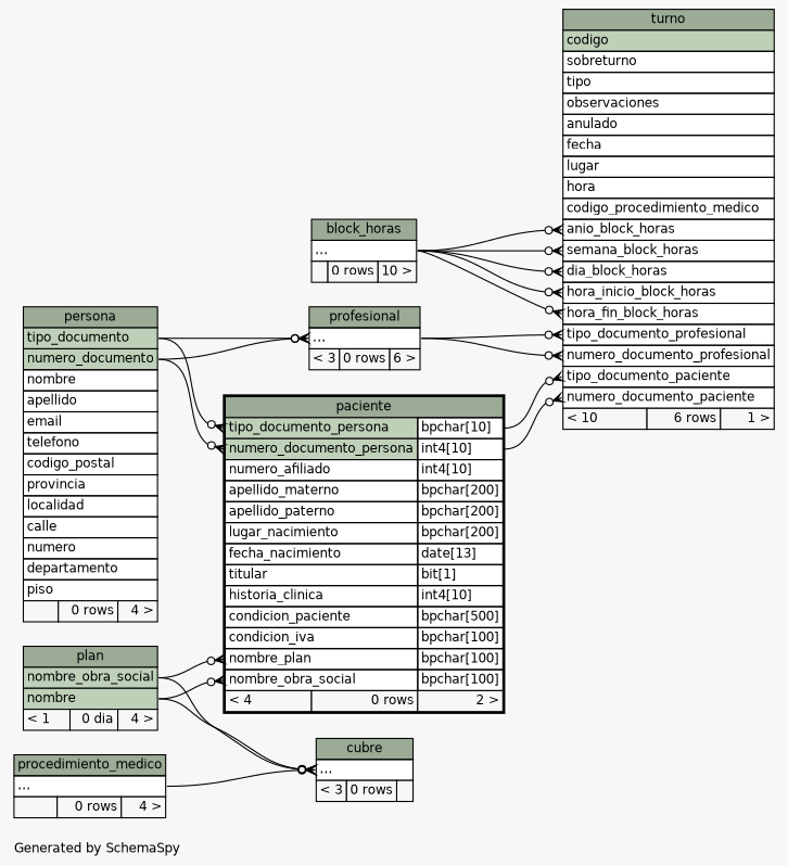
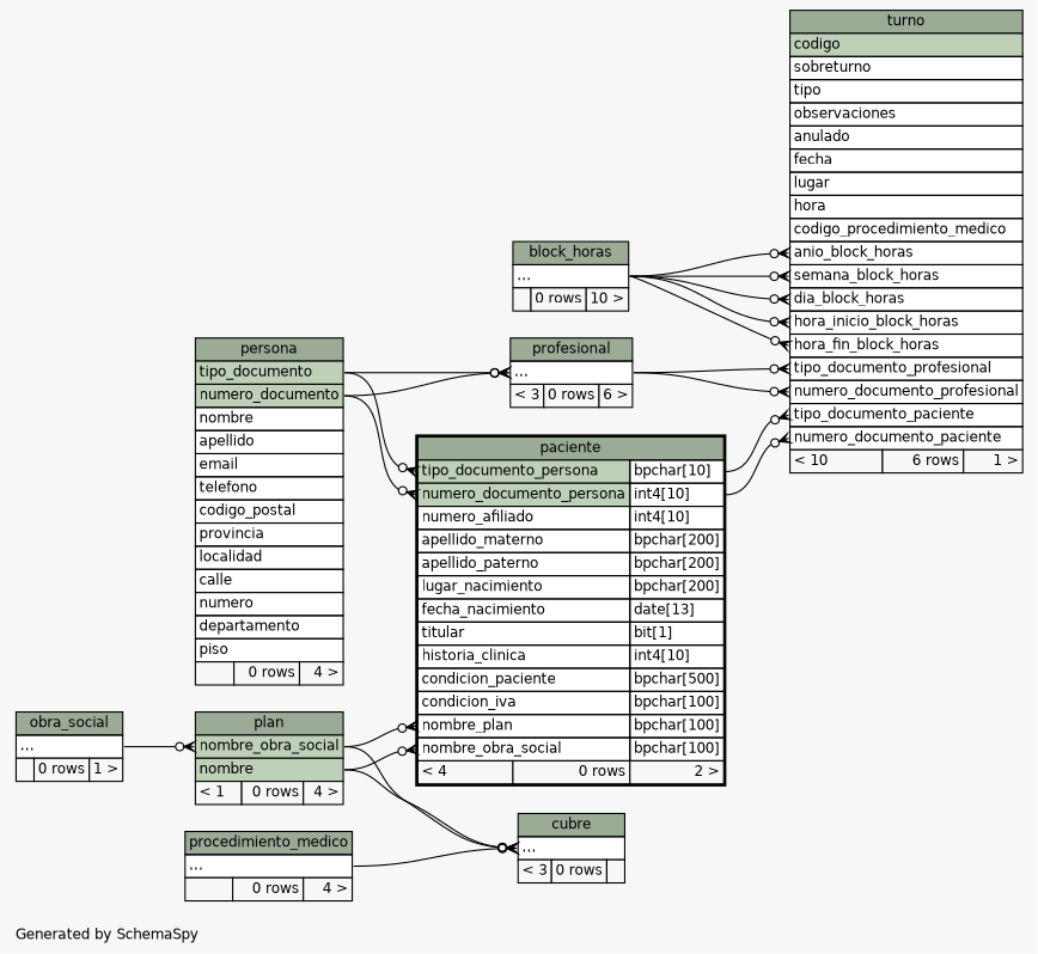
  digraph {
    bgcolor="#f7f7f7"
    fontname=Helvetica
    fontsize=11
    label="\nGenerated by SchemaSpy"
    labeljust=l
    nodesep=0.18
    rankdir=RL
    ranksep=0.46
    node [fontname=Helvetica fontsize=11 shape=plaintext]
    edge [arrowhead=none arrowsize=0.8 arrowtail=crowodot dir=back headport="elipses:e" tailport="elipses:w"]
    n1 [label=<     <TABLE BORDER="0" CELLBORDER="1" CELLSPACING="0" BGCOLOR="#ffffff">       <TR><TD COLSPAN="3" BGCOLOR="#9bab96" ALIGN="CENTER">turno</TD></TR>       <TR><TD PORT="codigo" COLSPAN="3" BGCOLOR="#bed1b8" ALIGN="LEFT">codigo</TD></TR>       <TR><TD PORT="sobreturno" COLSPAN="3" ALIGN="LEFT">sobreturno</TD></TR>       <TR><TD PORT="tipo" COLSPAN="3" ALIGN="LEFT">tipo</TD></TR>       <TR><TD PORT="observaciones" COLSPAN="3" ALIGN="LEFT">observaciones</TD></TR>       <TR><TD PORT="anulado" COLSPAN="3" ALIGN="LEFT">anulado</TD></TR>       <TR><TD PORT="fecha" COLSPAN="3" ALIGN="LEFT">fecha</TD></TR>       <TR><TD PORT="lugar" COLSPAN="3" ALIGN="LEFT">lugar</TD></TR>       <TR><TD PORT="hora" COLSPAN="3" ALIGN="LEFT">hora</TD></TR>       <TR><TD PORT="codigo_procedimiento_medico" COLSPAN="3" ALIGN="LEFT">codigo_procedimiento_medico</TD></TR>       <TR><TD PORT="anio_block_horas" COLSPAN="3" ALIGN="LEFT">anio_block_horas</TD></TR>       <TR><TD PORT="semana_block_horas" COLSPAN="3" ALIGN="LEFT">semana_block_horas</TD></TR>       <TR><TD PORT="dia_block_horas" COLSPAN="3" ALIGN="LEFT">dia_block_horas</TD></TR>       <TR><TD PORT="hora_inicio_block_horas" COLSPAN="3" ALIGN="LEFT">hora_inicio_block_horas</TD></TR>       <TR><TD PORT="hora_fin_block_horas" COLSPAN="3" ALIGN="LEFT">hora_fin_block_horas</TD></TR>       <TR><TD PORT="tipo_documento_profesional" COLSPAN="3" ALIGN="LEFT">tipo_documento_profesional</TD></TR>       <TR><TD PORT="numero_documento_profesional" COLSPAN="3" ALIGN="LEFT">numero_documento_profesional</TD></TR>       <TR><TD PORT="tipo_documento_paciente" COLSPAN="3" ALIGN="LEFT">tipo_documento_paciente</TD></TR>       <TR><TD PORT="numero_documento_paciente" COLSPAN="3" ALIGN="LEFT">numero_documento_paciente</TD></TR>       <TR><TD ALIGN="LEFT" BGCOLOR="#f7f7f7">&lt; 10</TD><TD ALIGN="RIGHT" BGCOLOR="#f7f7f7">6 rows</TD><TD ALIGN="RIGHT" BGCOLOR="#f7f7f7">1 &gt;</TD></TR>     </TABLE>>]
    n2 [label=<     <TABLE BORDER="2" CELLBORDER="1" CELLSPACING="0" BGCOLOR="#ffffff">       <TR><TD COLSPAN="3" BGCOLOR="#9bab96" ALIGN="CENTER">paciente</TD></TR>       <TR><TD PORT="tipo_documento_persona" COLSPAN="2" BGCOLOR="#bed1b8" ALIGN="LEFT">tipo_documento_persona</TD><TD PORT="tipo_documento_persona.type" ALIGN="LEFT">bpchar[10]</TD></TR>       <TR><TD PORT="numero_documento_persona" COLSPAN="2" BGCOLOR="#bed1b8" ALIGN="LEFT">numero_documento_persona</TD><TD PORT="numero_documento_persona.type" ALIGN="LEFT">int4[10]</TD></TR>       <TR><TD PORT="numero_afiliado" COLSPAN="2" ALIGN="LEFT">numero_afiliado</TD><TD PORT="numero_afiliado.type" ALIGN="LEFT">int4[10]</TD></TR>       <TR><TD PORT="apellido_materno" COLSPAN="2" ALIGN="LEFT">apellido_materno</TD><TD PORT="apellido_materno.type" ALIGN="LEFT">bpchar[200]</TD></TR>       <TR><TD PORT="apellido_paterno" COLSPAN="2" ALIGN="LEFT">apellido_paterno</TD><TD PORT="apellido_paterno.type" ALIGN="LEFT">bpchar[200]</TD></TR>       <TR><TD PORT="lugar_nacimiento" COLSPAN="2" ALIGN="LEFT">lugar_nacimiento</TD><TD PORT="lugar_nacimiento.type" ALIGN="LEFT">bpchar[200]</TD></TR>       <TR><TD PORT="fecha_nacimiento" COLSPAN="2" ALIGN="LEFT">fecha_nacimiento</TD><TD PORT="fecha_nacimiento.type" ALIGN="LEFT">date[13]</TD></TR>       <TR><TD PORT="titular" COLSPAN="2" ALIGN="LEFT">titular</TD><TD PORT="titular.type" ALIGN="LEFT">bit[1]</TD></TR>       <TR><TD PORT="historia_clinica" COLSPAN="2" ALIGN="LEFT">historia_clinica</TD><TD PORT="historia_clinica.type" ALIGN="LEFT">int4[10]</TD></TR>       <TR><TD PORT="condicion_paciente" COLSPAN="2" ALIGN="LEFT">condicion_paciente</TD><TD PORT="condicion_paciente.type" ALIGN="LEFT">bpchar[500]</TD></TR>       <TR><TD PORT="condicion_iva" COLSPAN="2" ALIGN="LEFT">condicion_iva</TD><TD PORT="condicion_iva.type" ALIGN="LEFT">bpchar[100]</TD></TR>       <TR><TD PORT="nombre_plan" COLSPAN="2" ALIGN="LEFT">nombre_plan</TD><TD PORT="nombre_plan.type" ALIGN="LEFT">bpchar[100]</TD></TR>       <TR><TD PORT="nombre_obra_social" COLSPAN="2" ALIGN="LEFT">nombre_obra_social</TD><TD PORT="nombre_obra_social.type" ALIGN="LEFT">bpchar[100]</TD></TR>       <TR><TD ALIGN="LEFT" BGCOLOR="#f7f7f7">&lt; 4</TD><TD ALIGN="RIGHT" BGCOLOR="#f7f7f7">0 rows</TD><TD ALIGN="RIGHT" BGCOLOR="#f7f7f7">2 &gt;</TD></TR>     </TABLE>>]
    n3 [label=<     <TABLE BORDER="0" CELLBORDER="1" CELLSPACING="0" BGCOLOR="#ffffff">       <TR><TD COLSPAN="3" BGCOLOR="#9bab96" ALIGN="CENTER">profesional</TD></TR>       <TR><TD PORT="elipses" COLSPAN="3" ALIGN="LEFT">...</TD></TR>       <TR><TD ALIGN="LEFT" BGCOLOR="#f7f7f7">&lt; 3</TD><TD ALIGN="RIGHT" BGCOLOR="#f7f7f7">0 rows</TD><TD ALIGN="RIGHT" BGCOLOR="#f7f7f7">6 &gt;</TD></TR>     </TABLE>>]
    n4 [label=<     <TABLE BORDER="0" CELLBORDER="1" CELLSPACING="0" BGCOLOR="#ffffff">       <TR><TD COLSPAN="3" BGCOLOR="#9bab96" ALIGN="CENTER">block_horas</TD></TR>       <TR><TD PORT="elipses" COLSPAN="3" ALIGN="LEFT">...</TD></TR>       <TR><TD ALIGN="LEFT" BGCOLOR="#f7f7f7">  </TD><TD ALIGN="RIGHT" BGCOLOR="#f7f7f7">0 rows</TD><TD ALIGN="RIGHT" BGCOLOR="#f7f7f7">10 &gt;</TD></TR>     </TABLE>>]
    n5 [label=<     <TABLE BORDER="0" CELLBORDER="1" CELLSPACING="0" BGCOLOR="#ffffff">       <TR><TD COLSPAN="3" BGCOLOR="#9bab96" ALIGN="CENTER">procedimiento_medico</TD></TR>       <TR><TD PORT="elipses" COLSPAN="3" ALIGN="LEFT">...</TD></TR>       <TR><TD ALIGN="LEFT" BGCOLOR="#f7f7f7">  </TD><TD ALIGN="RIGHT" BGCOLOR="#f7f7f7">0 rows</TD><TD ALIGN="RIGHT" BGCOLOR="#f7f7f7">4 &gt;</TD></TR>     </TABLE>>]
-   n6 [label=<     <TABLE BORDER="0" CELLBORDER="1" CELLSPACING="0" BGCOLOR="#ffffff">       <TR><TD COLSPAN="3" BGCOLOR="#9bab96" ALIGN="CENTER">plan</TD></TR>       <TR><TD PORT="nombre_obra_social" COLSPAN="3" BGCOLOR="#bed1b8" ALIGN="LEFT">nombre_obra_social</TD></TR>       <TR><TD PORT="nombre" COLSPAN="3" BGCOLOR="#bed1b8" ALIGN="LEFT">nombre</TD></TR>       <TR><TD ALIGN="LEFT" BGCOLOR="#f7f7f7">&lt; 1</TD><TD ALIGN="RIGHT" BGCOLOR="#f7f7f7">0 dia</TD><TD ALIGN="RIGHT" BGCOLOR="#f7f7f7">4 &gt;</TD></TR>     </TABLE>>]
+   n6 [label=<     <TABLE BORDER="0" CELLBORDER="1" CELLSPACING="0" BGCOLOR="#ffffff">       <TR><TD COLSPAN="3" BGCOLOR="#9bab96" ALIGN="CENTER">plan</TD></TR>       <TR><TD PORT="nombre_obra_social" COLSPAN="3" BGCOLOR="#bed1b8" ALIGN="LEFT">nombre_obra_social</TD></TR>       <TR><TD PORT="nombre" COLSPAN="3" BGCOLOR="#bed1b8" ALIGN="LEFT">nombre</TD></TR>       <TR><TD ALIGN="LEFT" BGCOLOR="#f7f7f7">&lt; 1</TD><TD ALIGN="RIGHT" BGCOLOR="#f7f7f7">0 rows</TD><TD ALIGN="RIGHT" BGCOLOR="#f7f7f7">4 &gt;</TD></TR>     </TABLE>>]
    n7 [label=<     <TABLE BORDER="0" CELLBORDER="1" CELLSPACING="0" BGCOLOR="#ffffff">       <TR><TD COLSPAN="3" BGCOLOR="#9bab96" ALIGN="CENTER">persona</TD></TR>       <TR><TD PORT="tipo_documento" COLSPAN="3" BGCOLOR="#bed1b8" ALIGN="LEFT">tipo_documento</TD></TR>       <TR><TD PORT="numero_documento" COLSPAN="3" BGCOLOR="#bed1b8" ALIGN="LEFT">numero_documento</TD></TR>       <TR><TD PORT="nombre" COLSPAN="3" ALIGN="LEFT">nombre</TD></TR>       <TR><TD PORT="apellido" COLSPAN="3" ALIGN="LEFT">apellido</TD></TR>       <TR><TD PORT="email" COLSPAN="3" ALIGN="LEFT">email</TD></TR>       <TR><TD PORT="telefono" COLSPAN="3" ALIGN="LEFT">telefono</TD></TR>       <TR><TD PORT="codigo_postal" COLSPAN="3" ALIGN="LEFT">codigo_postal</TD></TR>       <TR><TD PORT="provincia" COLSPAN="3" ALIGN="LEFT">provincia</TD></TR>       <TR><TD PORT="localidad" COLSPAN="3" ALIGN="LEFT">localidad</TD></TR>       <TR><TD PORT="calle" COLSPAN="3" ALIGN="LEFT">calle</TD></TR>       <TR><TD PORT="numero" COLSPAN="3" ALIGN="LEFT">numero</TD></TR>       <TR><TD PORT="departamento" COLSPAN="3" ALIGN="LEFT">departamento</TD></TR>       <TR><TD PORT="piso" COLSPAN="3" ALIGN="LEFT">piso</TD></TR>       <TR><TD ALIGN="LEFT" BGCOLOR="#f7f7f7">  </TD><TD ALIGN="RIGHT" BGCOLOR="#f7f7f7">0 rows</TD><TD ALIGN="RIGHT" BGCOLOR="#f7f7f7">4 &gt;</TD></TR>     </TABLE>>]
    n8 [label=<     <TABLE BORDER="0" CELLBORDER="1" CELLSPACING="0" BGCOLOR="#ffffff">       <TR><TD COLSPAN="3" BGCOLOR="#9bab96" ALIGN="CENTER">cubre</TD></TR>       <TR><TD PORT="elipses" COLSPAN="3" ALIGN="LEFT">...</TD></TR>       <TR><TD ALIGN="LEFT" BGCOLOR="#f7f7f7">&lt; 3</TD><TD ALIGN="RIGHT" BGCOLOR="#f7f7f7">0 rows</TD><TD ALIGN="RIGHT" BGCOLOR="#f7f7f7">  </TD></TR>     </TABLE>>]
+   n9 [label=<     <TABLE BORDER="0" CELLBORDER="1" CELLSPACING="0" BGCOLOR="#ffffff">       <TR><TD COLSPAN="3" BGCOLOR="#9bab96" ALIGN="CENTER">obra_social</TD></TR>       <TR><TD PORT="elipses" COLSPAN="3" ALIGN="LEFT">...</TD></TR>       <TR><TD ALIGN="LEFT" BGCOLOR="#f7f7f7">  </TD><TD ALIGN="RIGHT" BGCOLOR="#f7f7f7">0 rows</TD><TD ALIGN="RIGHT" BGCOLOR="#f7f7f7">1 &gt;</TD></TR>     </TABLE>>]
    n1 -> n2 [headport="numero_documento_persona.type:e" tailport="numero_documento_paciente:w"]
    n1 -> n2 [headport="tipo_documento_persona.type:e" tailport="tipo_documento_paciente:w"]
    n1 -> n3 [tailport="numero_documento_profesional:w"]
    n1 -> n3 [tailport="tipo_documento_profesional:w"]
    n1 -> n4 [tailport="anio_block_horas:w"]
    n1 -> n4 [tailport="dia_block_horas:w"]
    n1 -> n4 [tailport="hora_fin_block_horas:w"]
    n1 -> n4 [tailport="hora_inicio_block_horas:w"]
    n1 -> n4 [tailport="semana_block_horas:w"]
    n2 -> n6 [headport="nombre:e" tailport="nombre_obra_social:w"]
    n2 -> n6 [headport="nombre_obra_social:e" tailport="nombre_plan:w"]
    n2 -> n7 [headport="numero_documento:e" tailport="numero_documento_persona:w"]
    n2 -> n7 [headport="tipo_documento:e" tailport="tipo_documento_persona:w"]
    n3 -> n7 [headport="numero_documento:e"]
    n3 -> n7 [headport="tipo_documento:e"]
+   n6 -> n9 [tailport="nombre_obra_social:w"]
    n8 -> n5
    n8 -> n6 [headport="nombre:e"]
    n8 -> n6 [headport="nombre_obra_social:e"]
  }
